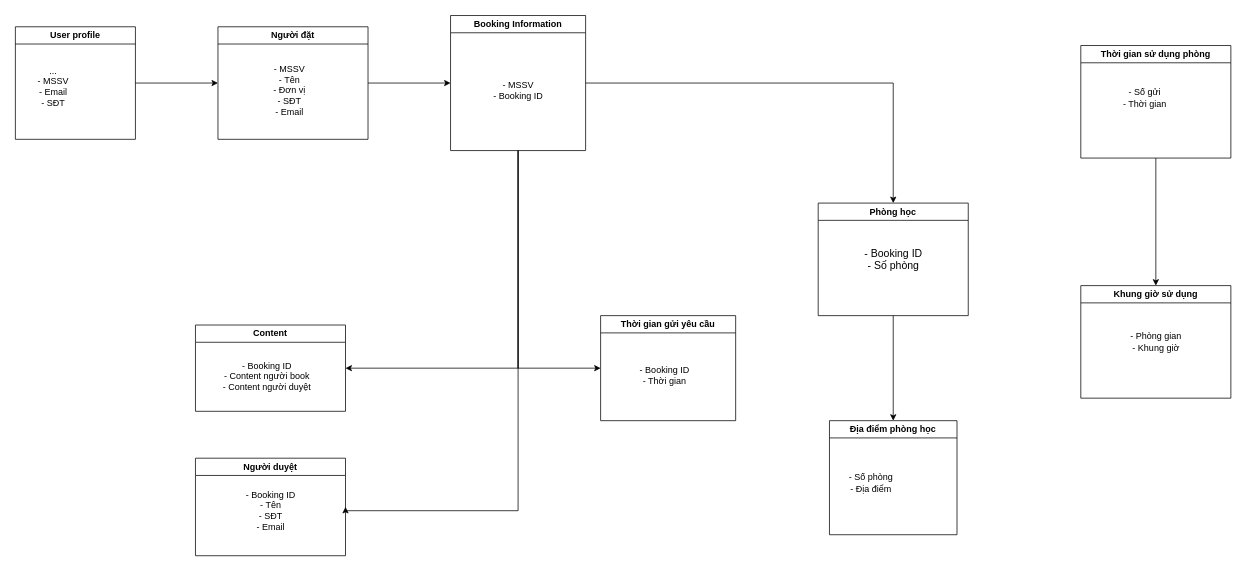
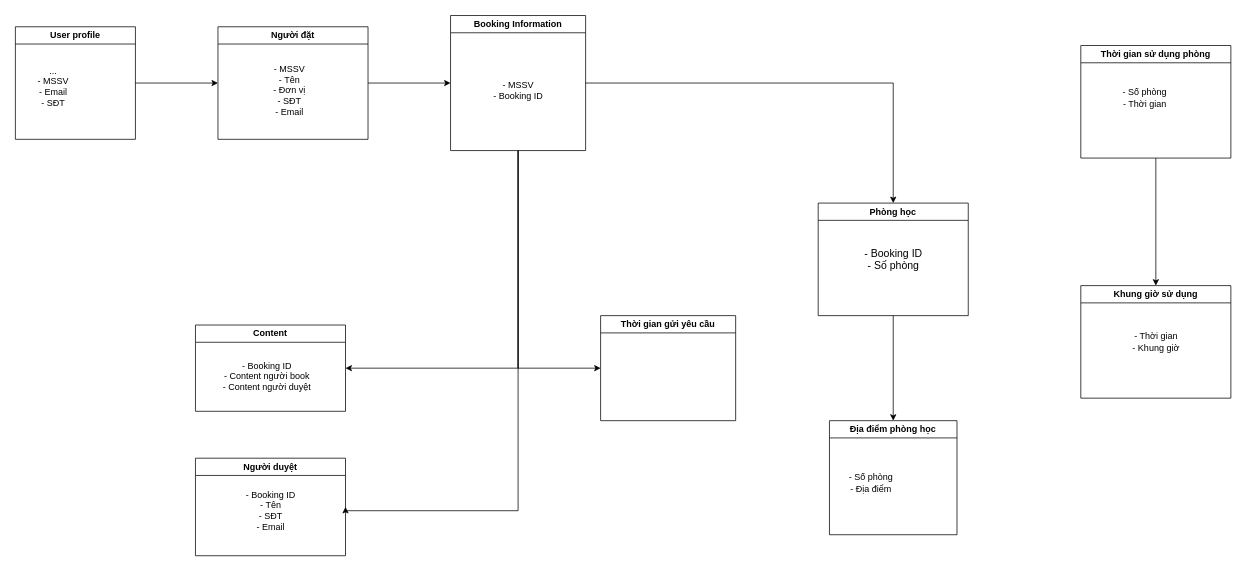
  <mxCell id="0" />
  <mxCell id="1" parent="0" />
  <mxCell id="2" style="edgeStyle=orthogonalEdgeStyle;rounded=0;orthogonalLoop=1;jettySize=auto;html=1;" parent="1" source="3" target="26" edge="1"><mxGeometry relative="1" as="geometry" /></mxCell>
  <mxCell id="3" value="Phòng học" style="swimlane;whiteSpace=wrap;html=1;" parent="1" vertex="1"><mxGeometry x="1090" y="270" width="200" height="150" as="geometry" /></mxCell>
  <mxCell id="4" value="&lt;font style=&quot;font-size: 14px;&quot;&gt;- Booking ID&lt;br&gt;- Số phòng&lt;br&gt;&lt;/font&gt;" style="text;html=1;align=center;verticalAlign=middle;resizable=0;points=[];autosize=1;strokeColor=none;fillColor=none;" parent="3" vertex="1"><mxGeometry x="50" y="50" width="100" height="50" as="geometry" /></mxCell>
  <mxCell id="5" style="edgeStyle=orthogonalEdgeStyle;rounded=0;orthogonalLoop=1;jettySize=auto;html=1;entryX=0;entryY=0.5;entryDx=0;entryDy=0;" parent="1" source="6" target="16" edge="1"><mxGeometry relative="1" as="geometry" /></mxCell>
  <mxCell id="6" value="Người đặt" style="swimlane;whiteSpace=wrap;html=1;" parent="1" vertex="1"><mxGeometry x="290" y="35" width="200" height="150" as="geometry" /></mxCell>
  <mxCell id="7" value="- MSSV&lt;br&gt;- Tên&lt;br&gt;- Đơn vị&lt;br&gt;- SĐT&lt;br&gt;- Email" style="text;html=1;align=center;verticalAlign=middle;resizable=0;points=[];autosize=1;strokeColor=none;fillColor=none;" parent="6" vertex="1"><mxGeometry x="60" y="40" width="70" height="90" as="geometry" /></mxCell>
  <mxCell id="8" value="Người duyệt" style="swimlane;whiteSpace=wrap;html=1;" parent="1" vertex="1"><mxGeometry x="260" y="610" width="200" height="130" as="geometry" /></mxCell>
  <mxCell id="9" value="- Booking ID&lt;br&gt;- Tên&lt;br&gt;- SĐT&lt;br&gt;- Email" style="text;html=1;align=center;verticalAlign=middle;resizable=0;points=[];autosize=1;strokeColor=none;fillColor=none;" parent="8" vertex="1"><mxGeometry x="55" y="35" width="90" height="70" as="geometry" /></mxCell>
  <mxCell id="10" value="Content" style="swimlane;whiteSpace=wrap;html=1;" parent="1" vertex="1"><mxGeometry x="260" y="432.5" width="200" height="115" as="geometry" /></mxCell>
  <mxCell id="11" value="- Booking ID&lt;br&gt;- Content người book&lt;br&gt;- Content người duyệt" style="text;html=1;align=center;verticalAlign=middle;resizable=0;points=[];autosize=1;strokeColor=none;fillColor=none;" parent="10" vertex="1"><mxGeometry x="25" y="38" width="140" height="60" as="geometry" /></mxCell>
  <mxCell id="12" style="edgeStyle=orthogonalEdgeStyle;rounded=0;orthogonalLoop=1;jettySize=auto;html=1;entryX=0.5;entryY=0;entryDx=0;entryDy=0;" parent="1" source="16" target="3" edge="1"><mxGeometry relative="1" as="geometry" /></mxCell>
  <mxCell id="13" style="edgeStyle=orthogonalEdgeStyle;rounded=0;orthogonalLoop=1;jettySize=auto;html=1;entryX=1;entryY=0.5;entryDx=0;entryDy=0;exitX=0.5;exitY=1;exitDx=0;exitDy=0;" parent="1" source="16" target="10" edge="1"><mxGeometry relative="1" as="geometry" /></mxCell>
  <mxCell id="14" style="edgeStyle=orthogonalEdgeStyle;rounded=0;orthogonalLoop=1;jettySize=auto;html=1;entryX=1;entryY=0.5;entryDx=0;entryDy=0;" parent="1" source="16" target="8" edge="1"><mxGeometry relative="1" as="geometry"><Array as="points"><mxPoint x="690" y="680" /><mxPoint x="460" y="680" /></Array></mxGeometry></mxCell>
  <mxCell id="15" style="edgeStyle=orthogonalEdgeStyle;rounded=0;orthogonalLoop=1;jettySize=auto;html=1;entryX=0;entryY=0.5;entryDx=0;entryDy=0;" parent="1" source="16" target="28" edge="1"><mxGeometry relative="1" as="geometry"><Array as="points"><mxPoint x="690" y="490" /></Array></mxGeometry></mxCell>
  <mxCell id="16" value="Booking Information" style="swimlane;whiteSpace=wrap;html=1;" parent="1" vertex="1"><mxGeometry x="600" y="20" width="180" height="180" as="geometry" /></mxCell>
  <mxCell id="17" value="- MSSV&lt;br&gt;- Booking ID" style="text;html=1;align=center;verticalAlign=middle;resizable=0;points=[];autosize=1;strokeColor=none;fillColor=none;" parent="16" vertex="1"><mxGeometry x="45" y="80" width="90" height="40" as="geometry" /></mxCell>
  <mxCell id="18" style="edgeStyle=orthogonalEdgeStyle;rounded=0;orthogonalLoop=1;jettySize=auto;html=1;entryX=0;entryY=0.5;entryDx=0;entryDy=0;" parent="1" source="19" target="6" edge="1"><mxGeometry relative="1" as="geometry" /></mxCell>
  <mxCell id="19" value="User profile" style="swimlane;whiteSpace=wrap;html=1;" parent="1" vertex="1"><mxGeometry x="20" y="35" width="160" height="150" as="geometry" /></mxCell>
  <mxCell id="20" value="...&lt;br&gt;- MSSV&lt;br&gt;- Email&lt;br&gt;- SĐT" style="text;html=1;align=center;verticalAlign=middle;resizable=0;points=[];autosize=1;strokeColor=none;fillColor=none;" parent="19" vertex="1"><mxGeometry x="20" y="45" width="60" height="70" as="geometry" /></mxCell>
  <mxCell id="21" style="edgeStyle=orthogonalEdgeStyle;rounded=0;orthogonalLoop=1;jettySize=auto;html=1;entryX=0.5;entryY=0;entryDx=0;entryDy=0;" parent="1" source="22" target="24" edge="1"><mxGeometry relative="1" as="geometry" /></mxCell>
  <mxCell id="22" value="Thời gian sử dụng phòng" style="swimlane;whiteSpace=wrap;html=1;" parent="1" vertex="1"><mxGeometry x="1440" y="60" width="200" height="150" as="geometry" /></mxCell>
- <mxCell id="23" value="- Số gửi&lt;br&gt;- Thời gian" style="text;html=1;align=center;verticalAlign=middle;resizable=0;points=[];autosize=1;strokeColor=none;fillColor=none;" parent="22" vertex="1"><mxGeometry x="45" y="50" width="80" height="40" as="geometry" /></mxCell>
+ <mxCell id="23" value="- Số phòng&lt;br&gt;- Thời gian" style="text;html=1;align=center;verticalAlign=middle;resizable=0;points=[];autosize=1;strokeColor=none;fillColor=none;" parent="22" vertex="1"><mxGeometry x="45" y="50" width="80" height="40" as="geometry" /></mxCell>
  <mxCell id="24" value="Khung giờ sử dụng" style="swimlane;whiteSpace=wrap;html=1;" parent="1" vertex="1"><mxGeometry x="1440" y="380" width="200" height="150" as="geometry" /></mxCell>
- <mxCell id="25" value="- Phòng gian&lt;br&gt;- Khung giờ" style="text;html=1;align=center;verticalAlign=middle;resizable=0;points=[];autosize=1;strokeColor=none;fillColor=none;" parent="24" vertex="1"><mxGeometry x="55" y="55" width="90" height="40" as="geometry" /></mxCell>
+ <mxCell id="25" value="- Thời gian&lt;br&gt;- Khung giờ" style="text;html=1;align=center;verticalAlign=middle;resizable=0;points=[];autosize=1;strokeColor=none;fillColor=none;" parent="24" vertex="1"><mxGeometry x="55" y="55" width="90" height="40" as="geometry" /></mxCell>
  <mxCell id="26" value="Địa điểm phòng học" style="swimlane;whiteSpace=wrap;html=1;" parent="1" vertex="1"><mxGeometry x="1105" y="560" width="170" height="152" as="geometry" /></mxCell>
  <mxCell id="27" value="- Số phòng&lt;br&gt;- Địa điểm" style="text;html=1;align=center;verticalAlign=middle;resizable=0;points=[];autosize=1;strokeColor=none;fillColor=none;" parent="26" vertex="1"><mxGeometry x="15" y="63" width="80" height="40" as="geometry" /></mxCell>
  <mxCell id="28" value="Thời gian gửi yêu cầu" style="swimlane;whiteSpace=wrap;html=1;" parent="1" vertex="1"><mxGeometry x="800" y="420" width="180" height="140" as="geometry" /></mxCell>
- <mxCell id="29" value="- Booking ID&lt;br&gt;- Thời gian" style="text;html=1;align=center;verticalAlign=middle;resizable=0;points=[];autosize=1;strokeColor=none;fillColor=none;" parent="28" vertex="1"><mxGeometry x="40" y="60" width="90" height="40" as="geometry" /></mxCell>
